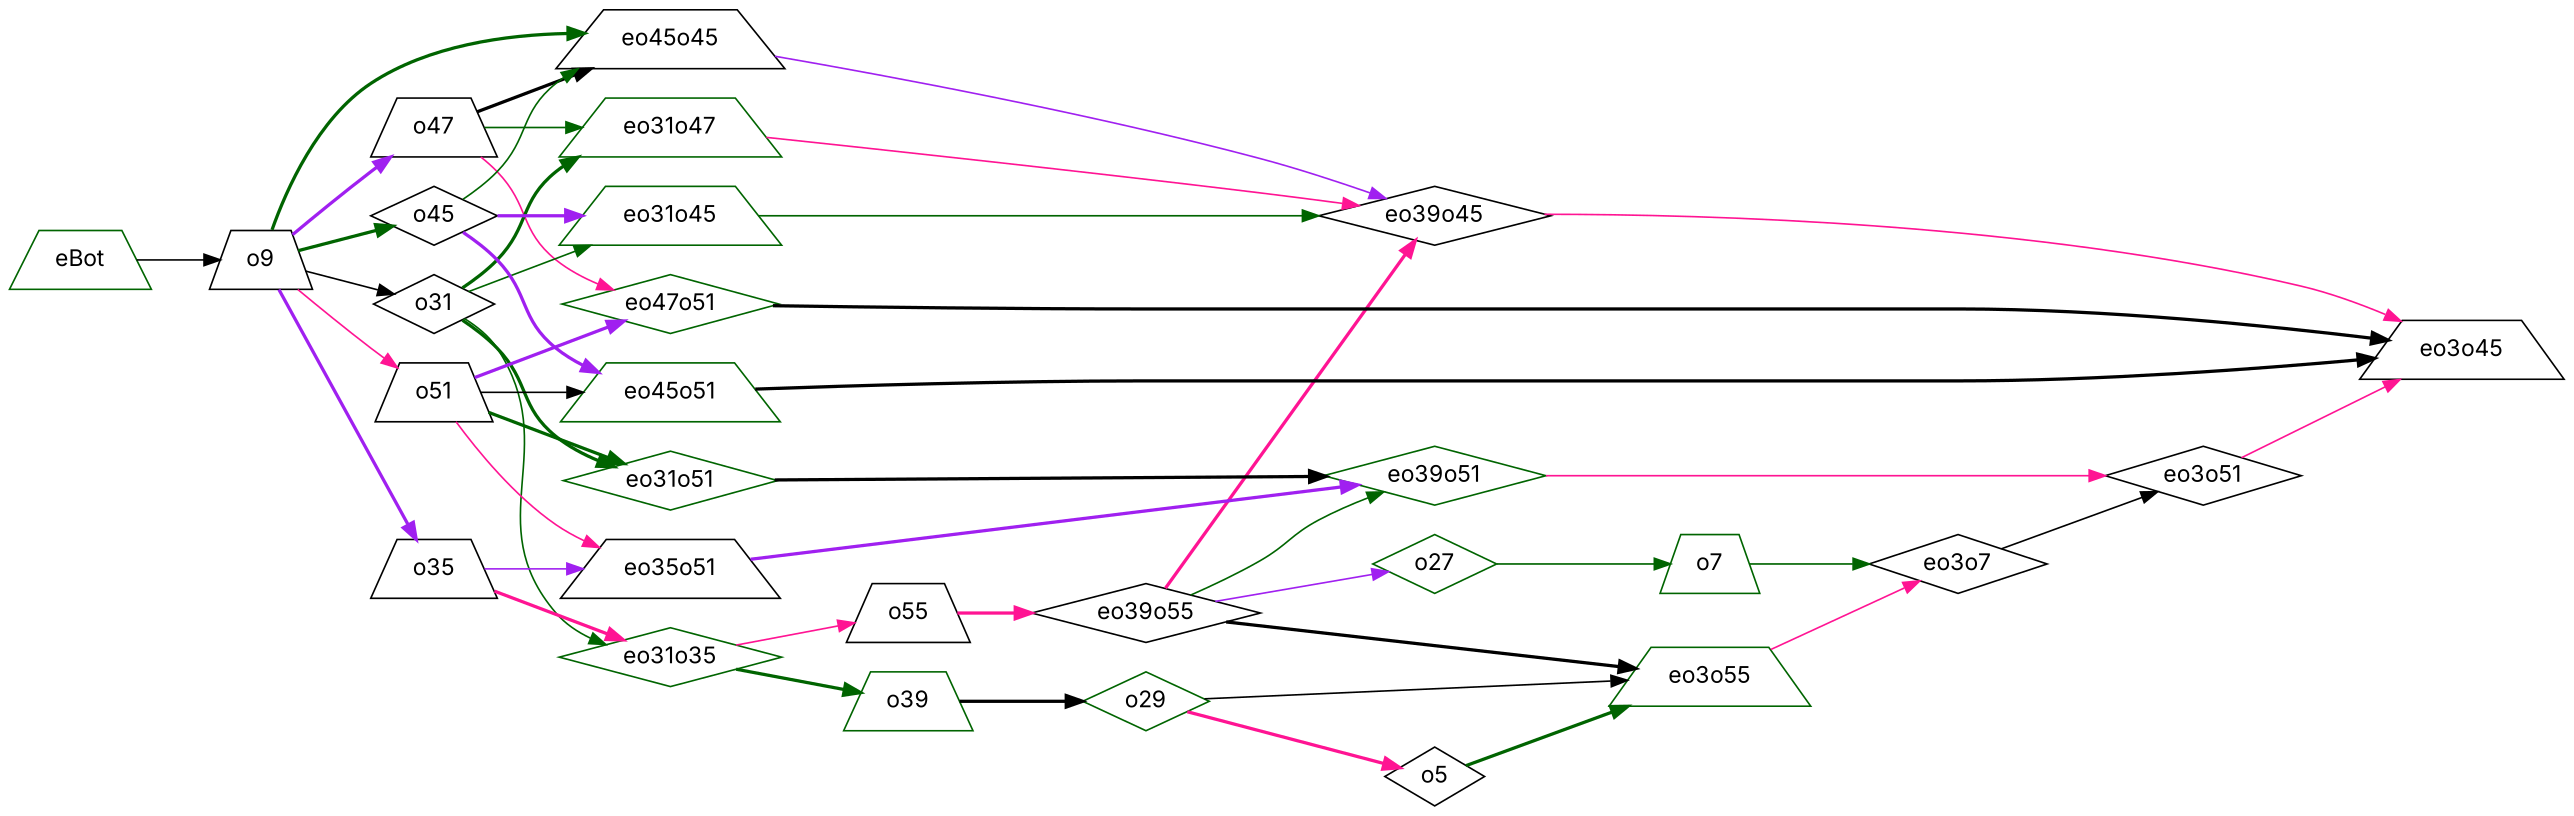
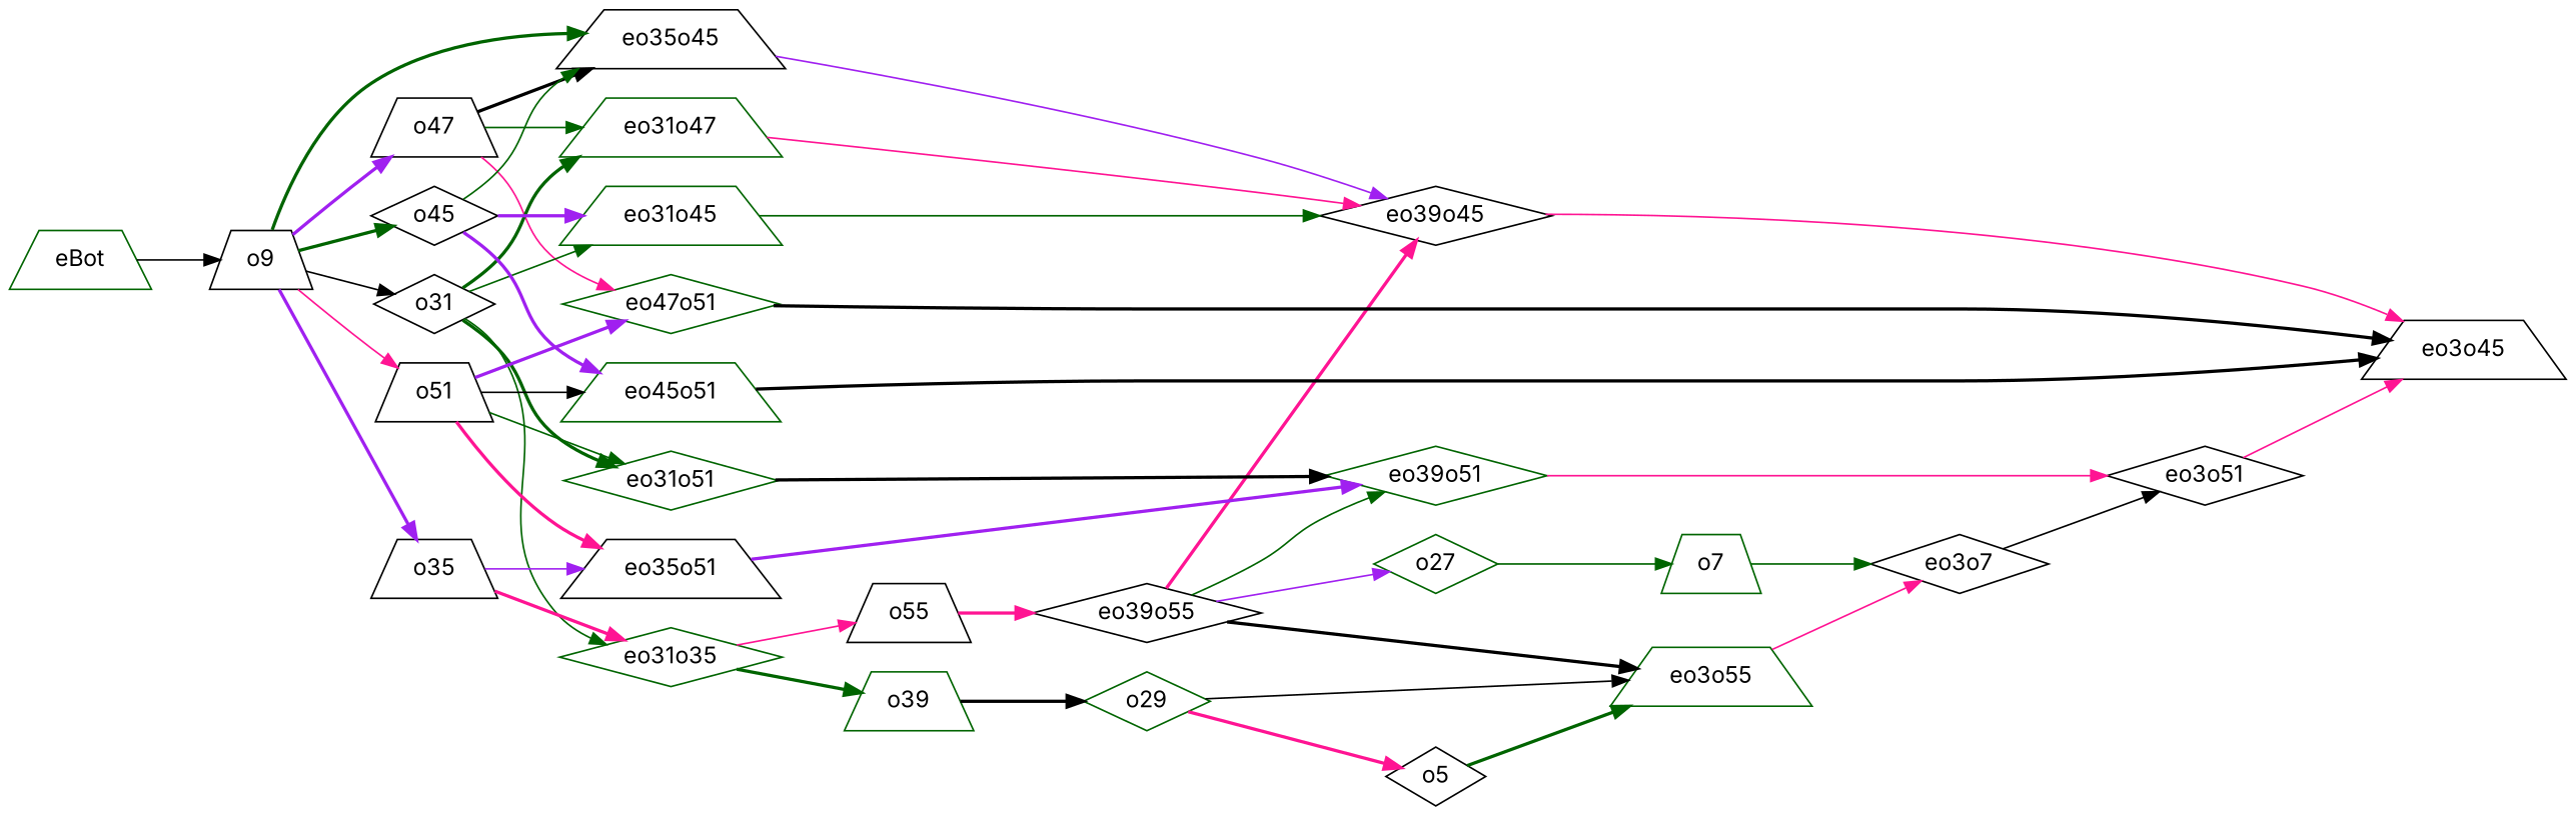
  strict digraph {
    fontname=Inter
    rankdir=LR
    node [color=black fontname=Inter shape=trapezium]
    edge [color=darkgreen fontname=Inter style=solid]
    eBot [color=darkgreen]
    o9
    o47
-   eo35o45 [label=eo45o45]
+   eo35o45
    o31 [shape=diamond]
    o51
    o35
    o45 [shape=diamond]
    o29 [color=darkgreen shape=diamond]
    n10 [label=o5 shape=diamond]
    eo3o55 [color=darkgreen]
    eo39o55 [shape=diamond]
    eo39o51 [color=darkgreen shape=diamond]
    o27 [color=darkgreen shape=diamond]
    eo39o45 [shape=diamond]
    eo3o51 [shape=diamond]
    eo3o45
    eo3o7 [shape=diamond]
    o7 [color=darkgreen]
    eo31o45 [color=darkgreen]
    eo31o51 [color=darkgreen shape=diamond]
    eo47o51 [color=darkgreen shape=diamond]
    eo31o47 [color=darkgreen]
    eo31o35 [color=darkgreen shape=diamond]
    eo45o51 [color=darkgreen]
    eo35o51
    o39 [color=darkgreen]
    o55
    eBot -> o9 [color=black]
    o9 -> o47 [color=purple style=bold]
    o9 -> eo35o45 [style=bold]
    o9 -> o31 [color=black]
    o9 -> o51 [color=deeppink]
    o9 -> o35 [color=purple style=bold]
    o9 -> o45 [style=bold]
    o47 -> eo35o45 [color=black style=bold]
    o47 -> eo47o51 [color=deeppink]
    o47 -> eo31o47
    eo35o45 -> eo39o45 [color=purple]
    o31 -> eo31o45
    o31 -> eo31o51 [style=bold]
    o31 -> eo31o47 [style=bold]
    o31 -> eo31o35
-   o51 -> eo31o51 [style=bold]
+   o51 -> eo31o51
    o51 -> eo47o51 [color=purple style=bold]
    o51 -> eo45o51 [color=black]
-   o51 -> eo35o51 [color=deeppink]
+   o51 -> eo35o51 [color=deeppink style=bold]
    o35 -> eo31o35 [color=deeppink style=bold]
    o35 -> eo35o51 [color=purple]
    o45 -> eo35o45
    o45 -> eo31o45 [color=purple style=bold]
    o45 -> eo45o51 [color=purple style=bold]
    o29 -> n10 [color=deeppink style=bold]
    o29 -> eo3o55 [color=black]
    n10 -> eo3o55 [style=bold]
    eo3o55 -> eo3o7 [color=deeppink]
    eo39o55 -> eo3o55 [color=black style=bold]
    eo39o55 -> eo39o51
    eo39o55 -> o27 [color=purple]
    eo39o55 -> eo39o45 [color=deeppink style=bold]
    eo39o51 -> eo3o51 [color=deeppink]
    o27 -> o7
    eo39o45 -> eo3o45 [color=deeppink]
    eo3o51 -> eo3o45 [color=deeppink]
    eo3o7 -> eo3o51 [color=black]
    o7 -> eo3o7
    eo31o45 -> eo39o45
    eo31o51 -> eo39o51 [color=black style=bold]
    eo47o51 -> eo3o45 [color=black style=bold]
    eo31o47 -> eo39o45 [color=deeppink]
    eo31o35 -> o39 [style=bold]
    eo31o35 -> o55 [color=deeppink]
    eo45o51 -> eo3o45 [color=black style=bold]
    eo35o51 -> eo39o51 [color=purple style=bold]
    o39 -> o29 [color=black style=bold]
    o55 -> eo39o55 [color=deeppink style=bold]
  }
